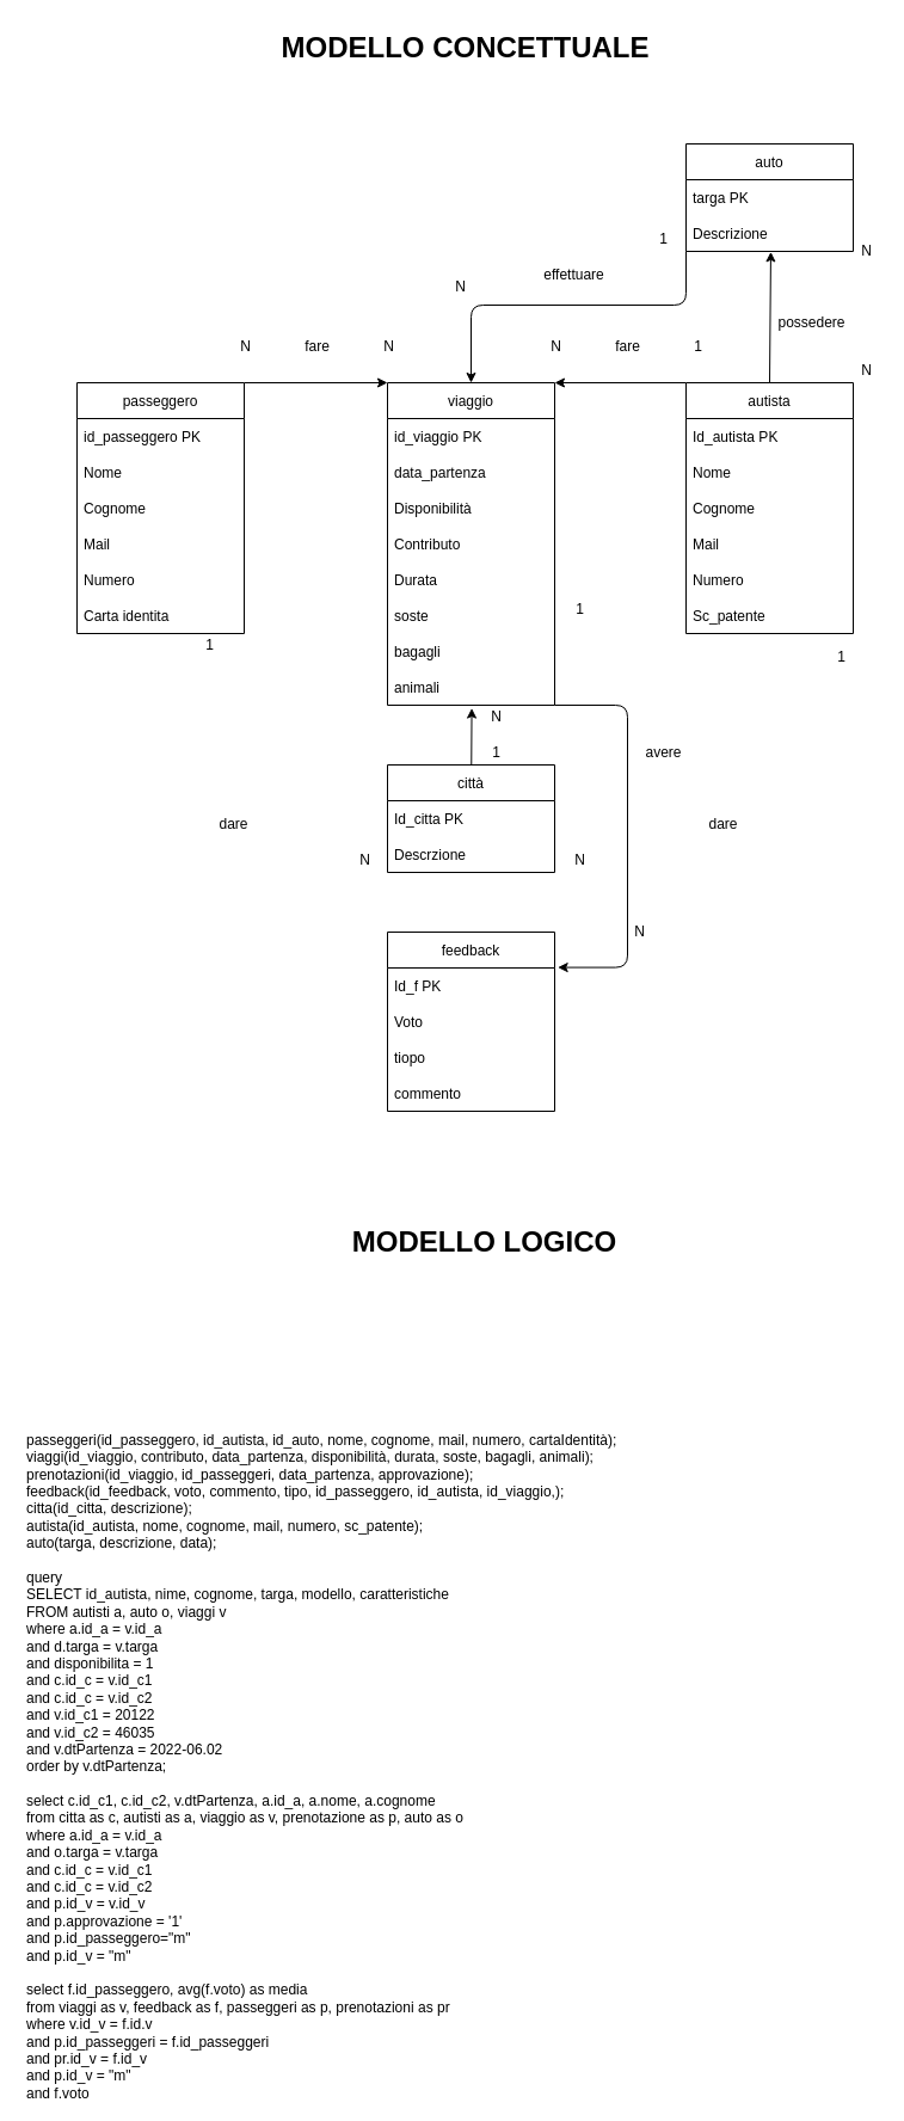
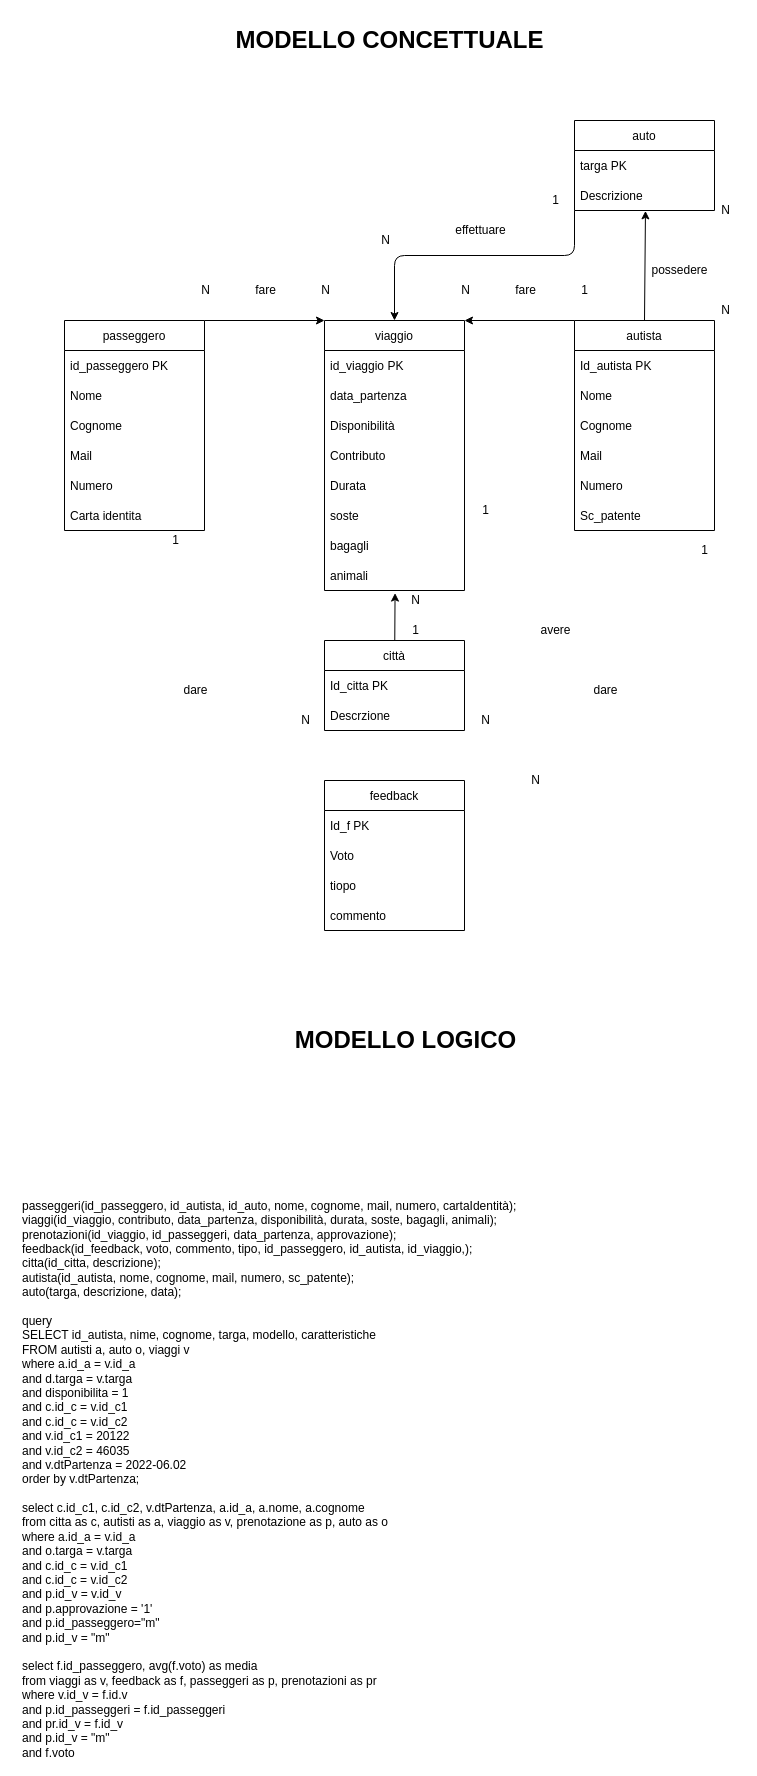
  <mxCell id="0" />
  <mxCell id="1" parent="0" />
  <mxCell id="2" style="edgeStyle=none;html=1;exitX=1;exitY=0;exitDx=0;exitDy=0;entryX=0;entryY=0;entryDx=0;entryDy=0;" edge="1" parent="1" source="3" target="10"><mxGeometry relative="1" as="geometry" /></mxCell>
  <mxCell id="3" value="passeggero" style="swimlane;fontStyle=0;childLayout=stackLayout;horizontal=1;startSize=30;horizontalStack=0;resizeParent=1;resizeParentMax=0;resizeLast=0;collapsible=1;marginBottom=0;" vertex="1" parent="1"><mxGeometry x="64" y="320" width="140" height="210" as="geometry" /></mxCell>
  <mxCell id="4" value="id_passeggero PK" style="text;strokeColor=none;fillColor=none;align=left;verticalAlign=middle;spacingLeft=4;spacingRight=4;overflow=hidden;points=[[0,0.5],[1,0.5]];portConstraint=eastwest;rotatable=0;" vertex="1" parent="3"><mxGeometry y="30" width="140" height="30" as="geometry" /></mxCell>
  <mxCell id="5" value="Nome" style="text;strokeColor=none;fillColor=none;align=left;verticalAlign=middle;spacingLeft=4;spacingRight=4;overflow=hidden;points=[[0,0.5],[1,0.5]];portConstraint=eastwest;rotatable=0;" vertex="1" parent="3"><mxGeometry y="60" width="140" height="30" as="geometry" /></mxCell>
  <mxCell id="6" value="Cognome" style="text;strokeColor=none;fillColor=none;align=left;verticalAlign=middle;spacingLeft=4;spacingRight=4;overflow=hidden;points=[[0,0.5],[1,0.5]];portConstraint=eastwest;rotatable=0;" vertex="1" parent="3"><mxGeometry y="90" width="140" height="30" as="geometry" /></mxCell>
  <mxCell id="7" value="Mail" style="text;strokeColor=none;fillColor=none;align=left;verticalAlign=middle;spacingLeft=4;spacingRight=4;overflow=hidden;points=[[0,0.5],[1,0.5]];portConstraint=eastwest;rotatable=0;" vertex="1" parent="3"><mxGeometry y="120" width="140" height="30" as="geometry" /></mxCell>
  <mxCell id="8" value="Numero" style="text;strokeColor=none;fillColor=none;align=left;verticalAlign=middle;spacingLeft=4;spacingRight=4;overflow=hidden;points=[[0,0.5],[1,0.5]];portConstraint=eastwest;rotatable=0;" vertex="1" parent="3"><mxGeometry y="150" width="140" height="30" as="geometry" /></mxCell>
  <mxCell id="9" value="Carta identita" style="text;strokeColor=none;fillColor=none;align=left;verticalAlign=middle;spacingLeft=4;spacingRight=4;overflow=hidden;points=[[0,0.5],[1,0.5]];portConstraint=eastwest;rotatable=0;" vertex="1" parent="3"><mxGeometry y="180" width="140" height="30" as="geometry" /></mxCell>
  <mxCell id="10" value="viaggio" style="swimlane;fontStyle=0;childLayout=stackLayout;horizontal=1;startSize=30;horizontalStack=0;resizeParent=1;resizeParentMax=0;resizeLast=0;collapsible=1;marginBottom=0;" vertex="1" parent="1"><mxGeometry x="324" y="320" width="140" height="270" as="geometry" /></mxCell>
  <mxCell id="11" value="id_viaggio PK" style="text;strokeColor=none;fillColor=none;align=left;verticalAlign=middle;spacingLeft=4;spacingRight=4;overflow=hidden;points=[[0,0.5],[1,0.5]];portConstraint=eastwest;rotatable=0;" vertex="1" parent="10"><mxGeometry y="30" width="140" height="30" as="geometry" /></mxCell>
  <mxCell id="12" value="data_partenza" style="text;strokeColor=none;fillColor=none;align=left;verticalAlign=middle;spacingLeft=4;spacingRight=4;overflow=hidden;points=[[0,0.5],[1,0.5]];portConstraint=eastwest;rotatable=0;" vertex="1" parent="10"><mxGeometry y="60" width="140" height="30" as="geometry" /></mxCell>
  <mxCell id="13" value="Disponibilità " style="text;strokeColor=none;fillColor=none;align=left;verticalAlign=middle;spacingLeft=4;spacingRight=4;overflow=hidden;points=[[0,0.5],[1,0.5]];portConstraint=eastwest;rotatable=0;" vertex="1" parent="10"><mxGeometry y="90" width="140" height="30" as="geometry" /></mxCell>
  <mxCell id="14" value="Contributo" style="text;strokeColor=none;fillColor=none;align=left;verticalAlign=middle;spacingLeft=4;spacingRight=4;overflow=hidden;points=[[0,0.5],[1,0.5]];portConstraint=eastwest;rotatable=0;" vertex="1" parent="10"><mxGeometry y="120" width="140" height="30" as="geometry" /></mxCell>
  <mxCell id="15" value="Durata" style="text;strokeColor=none;fillColor=none;align=left;verticalAlign=middle;spacingLeft=4;spacingRight=4;overflow=hidden;points=[[0,0.5],[1,0.5]];portConstraint=eastwest;rotatable=0;" vertex="1" parent="10"><mxGeometry y="150" width="140" height="30" as="geometry" /></mxCell>
  <mxCell id="16" value="soste" style="text;strokeColor=none;fillColor=none;align=left;verticalAlign=middle;spacingLeft=4;spacingRight=4;overflow=hidden;points=[[0,0.5],[1,0.5]];portConstraint=eastwest;rotatable=0;" vertex="1" parent="10"><mxGeometry y="180" width="140" height="30" as="geometry" /></mxCell>
  <mxCell id="17" value="bagagli" style="text;strokeColor=none;fillColor=none;align=left;verticalAlign=middle;spacingLeft=4;spacingRight=4;overflow=hidden;points=[[0,0.5],[1,0.5]];portConstraint=eastwest;rotatable=0;" vertex="1" parent="10"><mxGeometry y="210" width="140" height="30" as="geometry" /></mxCell>
  <mxCell id="18" value="animali" style="text;strokeColor=none;fillColor=none;align=left;verticalAlign=middle;spacingLeft=4;spacingRight=4;overflow=hidden;points=[[0,0.5],[1,0.5]];portConstraint=eastwest;rotatable=0;" vertex="1" parent="10"><mxGeometry y="240" width="140" height="30" as="geometry" /></mxCell>
  <mxCell id="19" style="edgeStyle=none;html=1;exitX=0.5;exitY=0;exitDx=0;exitDy=0;entryX=0.507;entryY=1.013;entryDx=0;entryDy=0;entryPerimeter=0;" edge="1" parent="1" source="21" target="30"><mxGeometry relative="1" as="geometry" /></mxCell>
  <mxCell id="20" style="edgeStyle=none;html=1;exitX=0;exitY=0;exitDx=0;exitDy=0;entryX=1;entryY=0;entryDx=0;entryDy=0;" edge="1" parent="1" source="21" target="10"><mxGeometry relative="1" as="geometry" /></mxCell>
  <mxCell id="21" value="autista" style="swimlane;fontStyle=0;childLayout=stackLayout;horizontal=1;startSize=30;horizontalStack=0;resizeParent=1;resizeParentMax=0;resizeLast=0;collapsible=1;marginBottom=0;" vertex="1" parent="1"><mxGeometry x="574" y="320" width="140" height="210" as="geometry" /></mxCell>
  <mxCell id="22" value="Id_autista PK" style="text;strokeColor=none;fillColor=none;align=left;verticalAlign=middle;spacingLeft=4;spacingRight=4;overflow=hidden;points=[[0,0.5],[1,0.5]];portConstraint=eastwest;rotatable=0;" vertex="1" parent="21"><mxGeometry y="30" width="140" height="30" as="geometry" /></mxCell>
  <mxCell id="23" value="Nome" style="text;strokeColor=none;fillColor=none;align=left;verticalAlign=middle;spacingLeft=4;spacingRight=4;overflow=hidden;points=[[0,0.5],[1,0.5]];portConstraint=eastwest;rotatable=0;" vertex="1" parent="21"><mxGeometry y="60" width="140" height="30" as="geometry" /></mxCell>
  <mxCell id="24" value="Cognome" style="text;strokeColor=none;fillColor=none;align=left;verticalAlign=middle;spacingLeft=4;spacingRight=4;overflow=hidden;points=[[0,0.5],[1,0.5]];portConstraint=eastwest;rotatable=0;" vertex="1" parent="21"><mxGeometry y="90" width="140" height="30" as="geometry" /></mxCell>
  <mxCell id="25" value="Mail" style="text;strokeColor=none;fillColor=none;align=left;verticalAlign=middle;spacingLeft=4;spacingRight=4;overflow=hidden;points=[[0,0.5],[1,0.5]];portConstraint=eastwest;rotatable=0;" vertex="1" parent="21"><mxGeometry y="120" width="140" height="30" as="geometry" /></mxCell>
  <mxCell id="26" value="Numero" style="text;strokeColor=none;fillColor=none;align=left;verticalAlign=middle;spacingLeft=4;spacingRight=4;overflow=hidden;points=[[0,0.5],[1,0.5]];portConstraint=eastwest;rotatable=0;" vertex="1" parent="21"><mxGeometry y="150" width="140" height="30" as="geometry" /></mxCell>
  <mxCell id="27" value="Sc_patente" style="text;strokeColor=none;fillColor=none;align=left;verticalAlign=middle;spacingLeft=4;spacingRight=4;overflow=hidden;points=[[0,0.5],[1,0.5]];portConstraint=eastwest;rotatable=0;" vertex="1" parent="21"><mxGeometry y="180" width="140" height="30" as="geometry" /></mxCell>
  <mxCell id="28" value="auto" style="swimlane;fontStyle=0;childLayout=stackLayout;horizontal=1;startSize=30;horizontalStack=0;resizeParent=1;resizeParentMax=0;resizeLast=0;collapsible=1;marginBottom=0;" vertex="1" parent="1"><mxGeometry x="574" y="120" width="140" height="90" as="geometry" /></mxCell>
  <mxCell id="29" value="targa PK" style="text;strokeColor=none;fillColor=none;align=left;verticalAlign=middle;spacingLeft=4;spacingRight=4;overflow=hidden;points=[[0,0.5],[1,0.5]];portConstraint=eastwest;rotatable=0;" vertex="1" parent="28"><mxGeometry y="30" width="140" height="30" as="geometry" /></mxCell>
  <mxCell id="30" value="Descrizione" style="text;strokeColor=none;fillColor=none;align=left;verticalAlign=middle;spacingLeft=4;spacingRight=4;overflow=hidden;points=[[0,0.5],[1,0.5]];portConstraint=eastwest;rotatable=0;" vertex="1" parent="28"><mxGeometry y="60" width="140" height="30" as="geometry" /></mxCell>
  <mxCell id="31" style="edgeStyle=none;html=1;entryX=0.502;entryY=1.015;entryDx=0;entryDy=0;entryPerimeter=0;" edge="1" parent="28" source="28" target="30"><mxGeometry relative="1" as="geometry" /></mxCell>
  <mxCell id="32" value="N" style="text;html=1;align=center;verticalAlign=middle;resizable=0;points=[];autosize=1;strokeColor=none;fillColor=none;" vertex="1" parent="1"><mxGeometry x="715" y="300" width="20" height="20" as="geometry" /></mxCell>
  <mxCell id="33" value="possedere" style="text;html=1;align=center;verticalAlign=middle;resizable=0;points=[];autosize=1;strokeColor=none;fillColor=none;" vertex="1" parent="1"><mxGeometry x="644" y="260" width="70" height="20" as="geometry" /></mxCell>
  <mxCell id="34" style="edgeStyle=none;html=1;entryX=0.504;entryY=1.086;entryDx=0;entryDy=0;entryPerimeter=0;" edge="1" parent="1" source="35" target="18"><mxGeometry relative="1" as="geometry"><mxPoint x="394" y="600" as="targetPoint" /></mxGeometry></mxCell>
  <mxCell id="35" value="città" style="swimlane;fontStyle=0;childLayout=stackLayout;horizontal=1;startSize=30;horizontalStack=0;resizeParent=1;resizeParentMax=0;resizeLast=0;collapsible=1;marginBottom=0;" vertex="1" parent="1"><mxGeometry x="324" y="640" width="140" height="90" as="geometry" /></mxCell>
  <mxCell id="36" value="Id_citta PK " style="text;strokeColor=none;fillColor=none;align=left;verticalAlign=middle;spacingLeft=4;spacingRight=4;overflow=hidden;points=[[0,0.5],[1,0.5]];portConstraint=eastwest;rotatable=0;" vertex="1" parent="35"><mxGeometry y="30" width="140" height="30" as="geometry" /></mxCell>
  <mxCell id="37" value="Descrzione" style="text;strokeColor=none;fillColor=none;align=left;verticalAlign=middle;spacingLeft=4;spacingRight=4;overflow=hidden;points=[[0,0.5],[1,0.5]];portConstraint=eastwest;rotatable=0;" vertex="1" parent="35"><mxGeometry y="60" width="140" height="30" as="geometry" /></mxCell>
  <mxCell id="38" value="fare" style="text;html=1;align=center;verticalAlign=middle;resizable=0;points=[];autosize=1;strokeColor=none;fillColor=none;" vertex="1" parent="1"><mxGeometry x="245" y="280" width="40" height="20" as="geometry" /></mxCell>
  <mxCell id="39" value="N" style="text;html=1;align=center;verticalAlign=middle;resizable=0;points=[];autosize=1;strokeColor=none;fillColor=none;" vertex="1" parent="1"><mxGeometry x="195" y="280" width="20" height="20" as="geometry" /></mxCell>
  <mxCell id="40" value="N" style="text;html=1;align=center;verticalAlign=middle;resizable=0;points=[];autosize=1;strokeColor=none;fillColor=none;" vertex="1" parent="1"><mxGeometry x="315" y="280" width="20" height="20" as="geometry" /></mxCell>
  <mxCell id="41" value="1" style="text;html=1;align=center;verticalAlign=middle;resizable=0;points=[];autosize=1;strokeColor=none;fillColor=none;" vertex="1" parent="1"><mxGeometry x="405" y="620" width="20" height="20" as="geometry" /></mxCell>
  <mxCell id="42" value="N" style="text;html=1;align=center;verticalAlign=middle;resizable=0;points=[];autosize=1;strokeColor=none;fillColor=none;" vertex="1" parent="1"><mxGeometry x="405" y="590" width="20" height="20" as="geometry" /></mxCell>
  <mxCell id="43" value="1" style="text;html=1;align=center;verticalAlign=middle;resizable=0;points=[];autosize=1;strokeColor=none;fillColor=none;" vertex="1" parent="1"><mxGeometry x="574" y="280" width="20" height="20" as="geometry" /></mxCell>
  <mxCell id="44" value="N" style="text;html=1;align=center;verticalAlign=middle;resizable=0;points=[];autosize=1;strokeColor=none;fillColor=none;" vertex="1" parent="1"><mxGeometry x="455" y="280" width="20" height="20" as="geometry" /></mxCell>
  <mxCell id="45" value="fare" style="text;html=1;align=center;verticalAlign=middle;resizable=0;points=[];autosize=1;strokeColor=none;fillColor=none;" vertex="1" parent="1"><mxGeometry x="505" y="280" width="40" height="20" as="geometry" /></mxCell>
  <mxCell id="46" value="feedback" style="swimlane;fontStyle=0;childLayout=stackLayout;horizontal=1;startSize=30;horizontalStack=0;resizeParent=1;resizeParentMax=0;resizeLast=0;collapsible=1;marginBottom=0;" vertex="1" parent="1"><mxGeometry x="324" y="780" width="140" height="150" as="geometry" /></mxCell>
  <mxCell id="47" value="Id_f PK" style="text;strokeColor=none;fillColor=none;align=left;verticalAlign=middle;spacingLeft=4;spacingRight=4;overflow=hidden;points=[[0,0.5],[1,0.5]];portConstraint=eastwest;rotatable=0;" vertex="1" parent="46"><mxGeometry y="30" width="140" height="30" as="geometry" /></mxCell>
  <mxCell id="48" value="Voto" style="text;strokeColor=none;fillColor=none;align=left;verticalAlign=middle;spacingLeft=4;spacingRight=4;overflow=hidden;points=[[0,0.5],[1,0.5]];portConstraint=eastwest;rotatable=0;" vertex="1" parent="46"><mxGeometry y="60" width="140" height="30" as="geometry" /></mxCell>
  <mxCell id="49" value="tiopo" style="text;strokeColor=none;fillColor=none;align=left;verticalAlign=middle;spacingLeft=4;spacingRight=4;overflow=hidden;points=[[0,0.5],[1,0.5]];portConstraint=eastwest;rotatable=0;" vertex="1" parent="46"><mxGeometry y="90" width="140" height="30" as="geometry" /></mxCell>
  <mxCell id="50" value="commento" style="text;strokeColor=none;fillColor=none;align=left;verticalAlign=middle;spacingLeft=4;spacingRight=4;overflow=hidden;points=[[0,0.5],[1,0.5]];portConstraint=eastwest;rotatable=0;" vertex="1" parent="46"><mxGeometry y="120" width="140" height="30" as="geometry" /></mxCell>
  <mxCell id="51" value="1" style="text;html=1;align=center;verticalAlign=middle;resizable=0;points=[];autosize=1;strokeColor=none;fillColor=none;" vertex="1" parent="1"><mxGeometry x="694" y="540" width="20" height="20" as="geometry" /></mxCell>
  <mxCell id="52" value="N" style="text;html=1;align=center;verticalAlign=middle;resizable=0;points=[];autosize=1;strokeColor=none;fillColor=none;" vertex="1" parent="1"><mxGeometry x="475" y="710" width="20" height="20" as="geometry" /></mxCell>
  <mxCell id="53" value="N" style="text;html=1;align=center;verticalAlign=middle;resizable=0;points=[];autosize=1;strokeColor=none;fillColor=none;" vertex="1" parent="1"><mxGeometry x="295" y="710" width="20" height="20" as="geometry" /></mxCell>
  <mxCell id="54" value="1" style="text;html=1;align=center;verticalAlign=middle;resizable=0;points=[];autosize=1;strokeColor=none;fillColor=none;" vertex="1" parent="1"><mxGeometry x="165" y="530" width="20" height="20" as="geometry" /></mxCell>
  <mxCell id="55" value="N" style="text;html=1;align=center;verticalAlign=middle;resizable=0;points=[];autosize=1;strokeColor=none;fillColor=none;" vertex="1" parent="1"><mxGeometry x="715" y="200" width="20" height="20" as="geometry" /></mxCell>
  <mxCell id="56" value="" style="edgeStyle=elbowEdgeStyle;elbow=vertical;endArrow=classic;html=1;exitX=0;exitY=1.003;exitDx=0;exitDy=0;exitPerimeter=0;entryX=0.5;entryY=0;entryDx=0;entryDy=0;" edge="1" parent="1" source="30" target="10"><mxGeometry width="50" height="50" relative="1" as="geometry"><mxPoint x="565" y="210" as="sourcePoint" /><mxPoint x="435" y="300" as="targetPoint" /><Array as="points"><mxPoint x="455" y="255" /></Array></mxGeometry></mxCell>
  <mxCell id="57" value="1" style="text;html=1;align=center;verticalAlign=middle;resizable=0;points=[];autosize=1;strokeColor=none;fillColor=none;" vertex="1" parent="1"><mxGeometry x="545" y="190" width="20" height="20" as="geometry" /></mxCell>
  <mxCell id="58" value="N" style="text;html=1;align=center;verticalAlign=middle;resizable=0;points=[];autosize=1;strokeColor=none;fillColor=none;" vertex="1" parent="1"><mxGeometry x="375" y="230" width="20" height="20" as="geometry" /></mxCell>
  <mxCell id="59" value="effettuare" style="text;html=1;align=center;verticalAlign=middle;resizable=0;points=[];autosize=1;strokeColor=none;fillColor=none;" vertex="1" parent="1"><mxGeometry x="445" y="220" width="70" height="20" as="geometry" /></mxCell>
- <mxCell id="60" value="" style="edgeStyle=elbowEdgeStyle;elbow=horizontal;endArrow=classic;html=1;entryX=1.019;entryY=-0.014;entryDx=0;entryDy=0;exitX=1;exitY=1;exitDx=0;exitDy=0;entryPerimeter=0;" edge="1" parent="1" source="10" target="47"><mxGeometry width="50" height="50" relative="1" as="geometry"><mxPoint x="515" y="560" as="sourcePoint" /><mxPoint x="155" y="490" as="targetPoint" /><Array as="points"><mxPoint x="525" y="640" /></Array></mxGeometry></mxCell>
  <mxCell id="61" value="N" style="text;html=1;align=center;verticalAlign=middle;resizable=0;points=[];autosize=1;strokeColor=none;fillColor=none;" vertex="1" parent="1"><mxGeometry x="525" y="770" width="20" height="20" as="geometry" /></mxCell>
  <mxCell id="62" value="1" style="text;html=1;align=center;verticalAlign=middle;resizable=0;points=[];autosize=1;strokeColor=none;fillColor=none;" vertex="1" parent="1"><mxGeometry x="475" y="500" width="20" height="20" as="geometry" /></mxCell>
  <mxCell id="63" value="dare" style="text;html=1;align=center;verticalAlign=middle;resizable=0;points=[];autosize=1;strokeColor=none;fillColor=none;" vertex="1" parent="1"><mxGeometry x="175" y="680" width="40" height="20" as="geometry" /></mxCell>
  <mxCell id="64" value="dare" style="text;html=1;align=center;verticalAlign=middle;resizable=0;points=[];autosize=1;strokeColor=none;fillColor=none;" vertex="1" parent="1"><mxGeometry x="585" y="680" width="40" height="20" as="geometry" /></mxCell>
  <mxCell id="65" value="avere" style="text;html=1;align=center;verticalAlign=middle;resizable=0;points=[];autosize=1;strokeColor=none;fillColor=none;" vertex="1" parent="1"><mxGeometry x="530" y="620" width="50" height="20" as="geometry" /></mxCell>
  <mxCell id="66" value="MODELLO CONCETTUALE" style="text;strokeColor=none;fillColor=none;html=1;fontSize=24;fontStyle=1;verticalAlign=middle;align=center;" vertex="1" parent="1"><mxGeometry x="339" y="20" width="100" height="40" as="geometry" /></mxCell>
  <mxCell id="67" value="MODELLO LOGICO" style="text;strokeColor=none;fillColor=none;html=1;fontSize=24;fontStyle=1;verticalAlign=middle;align=center;" vertex="1" parent="1"><mxGeometry x="355" y="1020" width="100" height="40" as="geometry" /></mxCell>
  <mxCell id="68" value="passeggeri(id_passeggero, id_autista, id_auto, nome, cognome, mail, numero, cartaIdentità);&lt;br&gt;viaggi(id_viaggio, contributo, data_partenza, disponibilità, durata, soste, bagagli, animali);&lt;br&gt;prenotazioni(id_viaggio, id_passeggeri, data_partenza, approvazione);&lt;br&gt;feedback(id_feedback, voto, commento, tipo, id_passeggero, id_autista, id_viaggio,);&lt;br&gt;citta(id_citta, descrizione);&lt;br&gt;autista(id_autista, nome, cognome, mail, numero, sc_patente);&lt;br&gt;auto(targa, descrizione, data);&lt;br&gt;&lt;br&gt;query&lt;br&gt;SELECT id_autista, nime, cognome, targa, modello, caratteristiche&lt;br&gt;FROM autisti a, auto o, viaggi v&lt;br&gt;where a.id_a = v.id_a&lt;br&gt;and d.targa = v.targa&lt;br&gt;and disponibilita = 1&lt;br&gt;and c.id_c = v.id_c1&lt;br&gt;and c.id_c = v.id_c2&lt;br&gt;and v.id_c1 = 20122&lt;br&gt;and v.id_c2 = 46035&lt;br&gt;and v.dtPartenza = 2022-06.02&lt;br&gt;order by v.dtPartenza;&lt;br&gt;&lt;br&gt;select c.id_c1, c.id_c2, v.dtPartenza, a.id_a, a.nome, a.cognome&lt;br&gt;from citta as c, autisti as a, viaggio as v, prenotazione as p, auto as o&lt;br&gt;where a.id_a = v.id_a&lt;br&gt;and o.targa = v.targa&lt;br&gt;and c.id_c = v.id_c1&lt;br&gt;and c.id_c = v.id_c2&lt;br&gt;and p.id_v = v.id_v&lt;br&gt;and p.approvazione = '1'&lt;br&gt;and p.id_passeggero=&quot;m&quot;&lt;br&gt;and p.id_v = &quot;m&quot;&lt;br&gt;&lt;br&gt;select f.id_passeggero, avg(f.voto) as media&lt;br&gt;from viaggi as v, feedback as f, passeggeri as p, prenotazioni as pr&lt;br&gt;where v.id_v = f.id.v&lt;br&gt;and p.id_passeggeri = f.id_passeggeri&lt;br&gt;and pr.id_v = f.id_v&lt;br&gt;and p.id_v = &quot;m&quot;&lt;br&gt;and f.voto" style="text;html=1;align=left;verticalAlign=middle;resizable=0;points=[];autosize=1;strokeColor=none;fillColor=none;" vertex="1" parent="1"><mxGeometry x="20" y="1204" width="510" height="550" as="geometry" /></mxCell>
